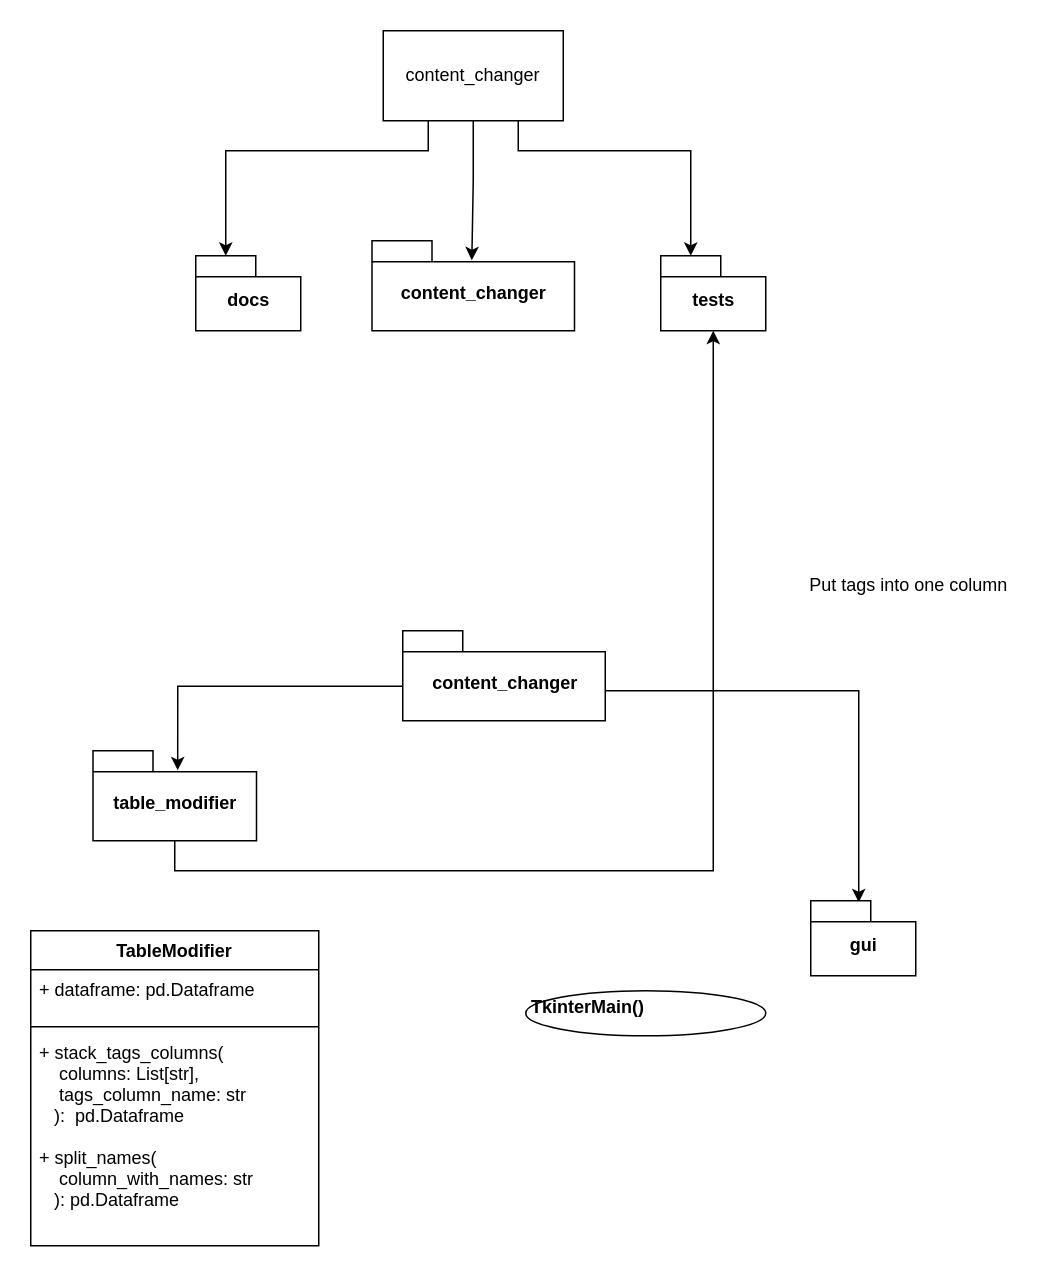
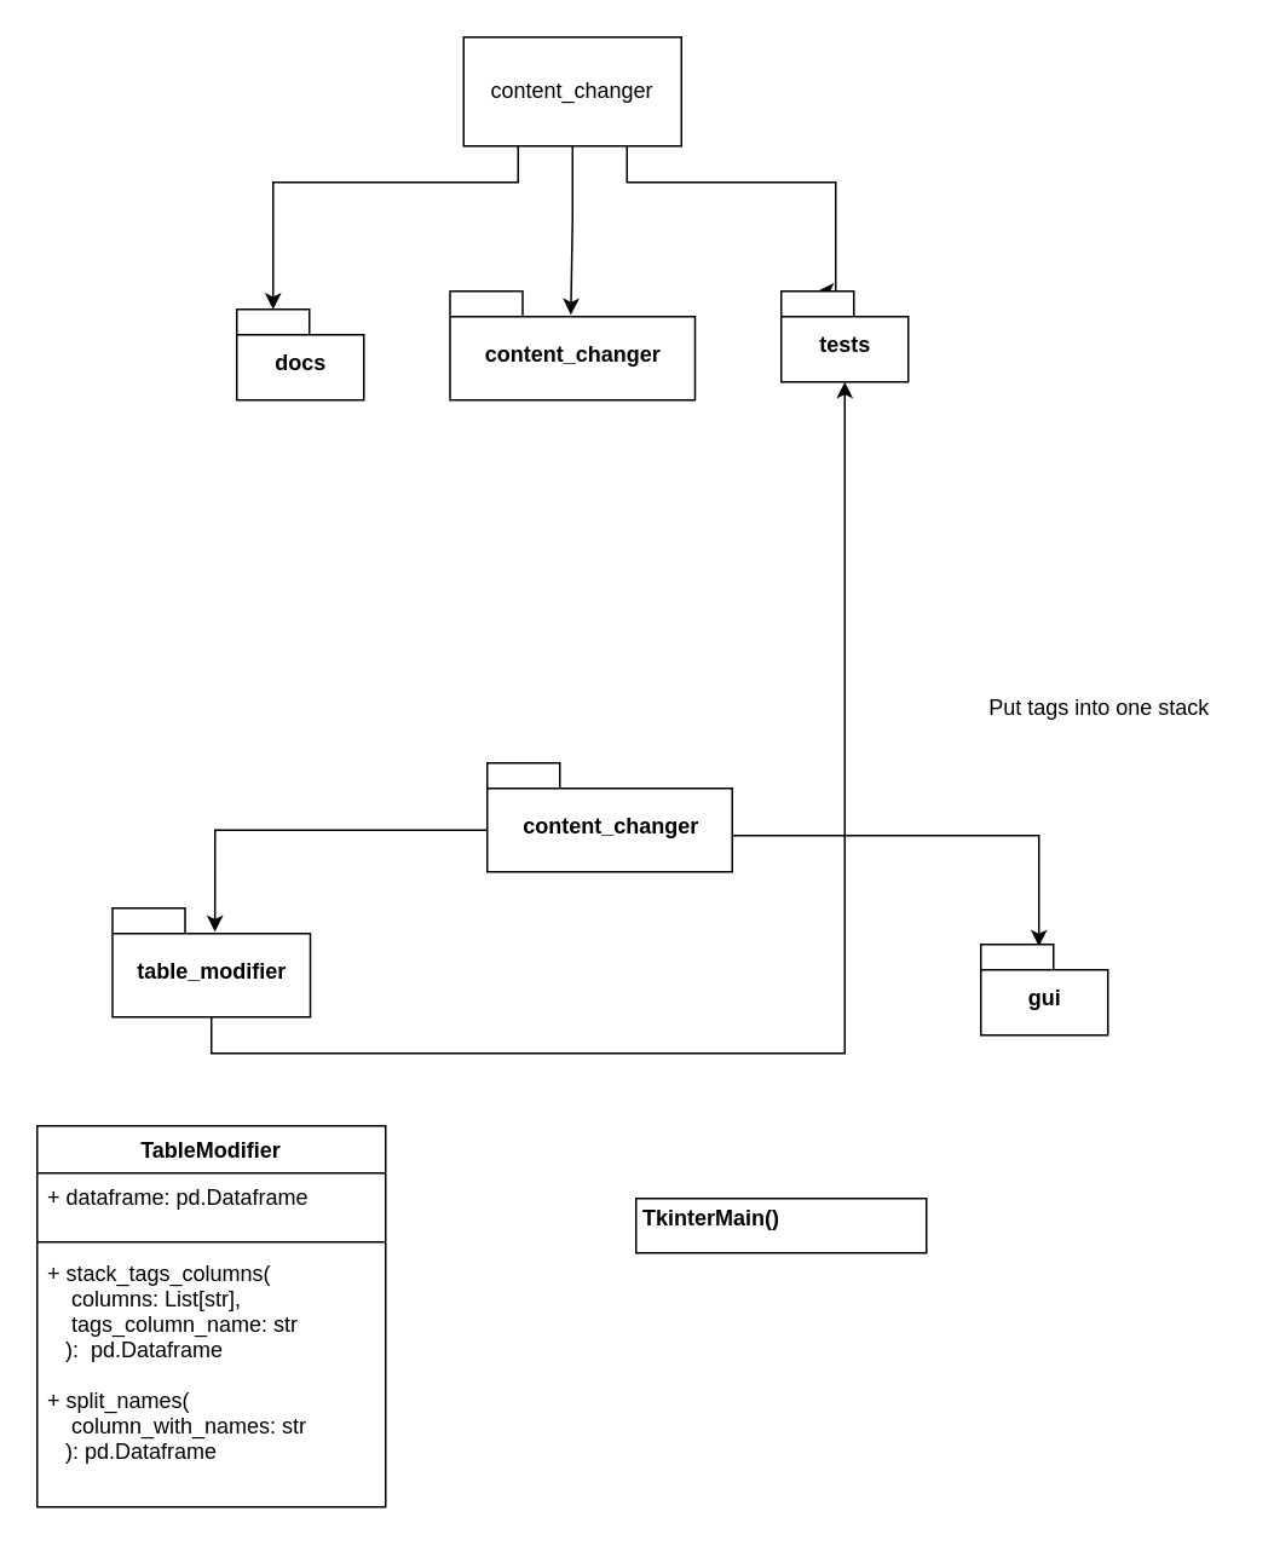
  <mxCell id="0" />
  <mxCell id="1" parent="0" />
  <mxCell id="2" value="content_changer" style="shape=folder;fontStyle=1;spacingTop=10;tabWidth=40;tabHeight=14;tabPosition=left;html=1;" parent="1" vertex="1"><mxGeometry x="247.5" y="160" width="135" height="60" as="geometry" /></mxCell>
  <mxCell id="3" style="edgeStyle=orthogonalEdgeStyle;rounded=0;orthogonalLoop=1;jettySize=auto;html=1;exitX=0.25;exitY=1;exitDx=0;exitDy=0;entryX=0;entryY=0;entryDx=20;entryDy=0;entryPerimeter=0;" parent="1" source="6" target="7" edge="1"><mxGeometry relative="1" as="geometry"><Array as="points"><mxPoint x="285" y="100" /><mxPoint x="150" y="100" /></Array></mxGeometry></mxCell>
  <mxCell id="4" style="edgeStyle=orthogonalEdgeStyle;rounded=0;orthogonalLoop=1;jettySize=auto;html=1;exitX=0.5;exitY=1;exitDx=0;exitDy=0;entryX=0.493;entryY=0.217;entryDx=0;entryDy=0;entryPerimeter=0;" parent="1" source="6" target="2" edge="1"><mxGeometry relative="1" as="geometry" /></mxCell>
  <mxCell id="5" style="edgeStyle=orthogonalEdgeStyle;rounded=0;orthogonalLoop=1;jettySize=auto;html=1;exitX=0.75;exitY=1;exitDx=0;exitDy=0;entryX=0;entryY=0;entryDx=20;entryDy=0;entryPerimeter=0;" parent="1" source="6" target="8" edge="1"><mxGeometry relative="1" as="geometry"><Array as="points"><mxPoint x="345" y="100" /><mxPoint x="460" y="100" /></Array></mxGeometry></mxCell>
  <mxCell id="6" value="content_changer" style="rounded=0;whiteSpace=wrap;html=1;" parent="1" vertex="1"><mxGeometry x="255" y="20" width="120" height="60" as="geometry" /></mxCell>
  <mxCell id="7" value="docs" style="shape=folder;fontStyle=1;spacingTop=10;tabWidth=40;tabHeight=14;tabPosition=left;html=1;" parent="1" vertex="1"><mxGeometry x="130" y="170" width="70" height="50" as="geometry" /></mxCell>
- <mxCell id="8" value="tests" style="shape=folder;fontStyle=1;spacingTop=10;tabWidth=40;tabHeight=14;tabPosition=left;html=1;" parent="1" vertex="1"><mxGeometry x="440" y="170" width="70" height="50" as="geometry" /></mxCell>
+ <mxCell id="8" value="tests" style="shape=folder;fontStyle=1;spacingTop=10;tabWidth=40;tabHeight=14;tabPosition=left;html=1;" parent="1" vertex="1"><mxGeometry x="430" y="160" width="70" height="50" as="geometry" /></mxCell>
  <mxCell id="9" style="edgeStyle=orthogonalEdgeStyle;rounded=0;orthogonalLoop=1;jettySize=auto;html=1;exitX=0;exitY=0;exitDx=0;exitDy=37;exitPerimeter=0;entryX=0.518;entryY=0.217;entryDx=0;entryDy=0;entryPerimeter=0;" parent="1" source="11" target="18" edge="1"><mxGeometry relative="1" as="geometry" /></mxCell>
  <mxCell id="10" style="edgeStyle=orthogonalEdgeStyle;rounded=0;orthogonalLoop=1;jettySize=auto;html=1;exitX=0;exitY=0;exitDx=135;exitDy=37;exitPerimeter=0;entryX=0.457;entryY=0.02;entryDx=0;entryDy=0;entryPerimeter=0;" parent="1" source="11" target="19" edge="1"><mxGeometry relative="1" as="geometry"><Array as="points"><mxPoint x="403" y="460" /><mxPoint x="572" y="460" /></Array></mxGeometry></mxCell>
  <mxCell id="11" value="content_changer" style="shape=folder;fontStyle=1;spacingTop=10;tabWidth=40;tabHeight=14;tabPosition=left;html=1;" parent="1" vertex="1"><mxGeometry x="268" y="420" width="135" height="60" as="geometry" /></mxCell>
- <mxCell id="12" value="Put tags into one column&lt;br&gt;" style="text;html=1;align=center;verticalAlign=middle;resizable=0;points=[];autosize=1;strokeColor=none;fillColor=none;" parent="1" vertex="1"><mxGeometry x="530" y="380" width="150" height="20" as="geometry" /></mxCell>
+ <mxCell id="12" value="Put tags into one stack&lt;br&gt;" style="text;html=1;align=center;verticalAlign=middle;resizable=0;points=[];autosize=1;strokeColor=none;fillColor=none;" parent="1" vertex="1"><mxGeometry x="530" y="380" width="150" height="20" as="geometry" /></mxCell>
  <mxCell id="13" value="TableModifier" style="swimlane;fontStyle=1;align=center;verticalAlign=top;childLayout=stackLayout;horizontal=1;startSize=26;horizontalStack=0;resizeParent=1;resizeParentMax=0;resizeLast=0;collapsible=1;marginBottom=0;" parent="1" vertex="1"><mxGeometry x="20" y="620" width="192" height="210" as="geometry" /></mxCell>
  <mxCell id="14" value="+ dataframe: pd.Dataframe" style="text;strokeColor=none;fillColor=none;align=left;verticalAlign=top;spacingLeft=4;spacingRight=4;overflow=hidden;rotatable=0;points=[[0,0.5],[1,0.5]];portConstraint=eastwest;" parent="13" vertex="1"><mxGeometry y="26" width="192" height="34" as="geometry" /></mxCell>
  <mxCell id="15" value="" style="line;strokeWidth=1;fillColor=none;align=left;verticalAlign=middle;spacingTop=-1;spacingLeft=3;spacingRight=3;rotatable=0;labelPosition=right;points=[];portConstraint=eastwest;" parent="13" vertex="1"><mxGeometry y="60" width="192" height="8" as="geometry" /></mxCell>
  <mxCell id="16" value="+ stack_tags_columns(&#10;    columns: List[str],&#10;    tags_column_name: str&#10;   ):  pd.Dataframe&#10;&#10;+ split_names(&#10;    column_with_names: str&#10;   ): pd.Dataframe" style="text;strokeColor=none;fillColor=none;align=left;verticalAlign=top;spacingLeft=4;spacingRight=4;overflow=hidden;rotatable=0;points=[[0,0.5],[1,0.5]];portConstraint=eastwest;" parent="13" vertex="1"><mxGeometry y="68" width="192" height="142" as="geometry" /></mxCell>
  <mxCell id="17" style="edgeStyle=orthogonalEdgeStyle;rounded=0;orthogonalLoop=1;jettySize=auto;html=1;exitX=0.5;exitY=1;exitDx=0;exitDy=0;exitPerimeter=0;" parent="1" source="18" target="8" edge="1"><mxGeometry relative="1" as="geometry" /></mxCell>
  <mxCell id="18" value="table_modifier" style="shape=folder;fontStyle=1;spacingTop=10;tabWidth=40;tabHeight=14;tabPosition=left;html=1;" parent="1" vertex="1"><mxGeometry x="61.5" y="500" width="109" height="60" as="geometry" /></mxCell>
- <mxCell id="19" value="gui&lt;br&gt;" style="shape=folder;fontStyle=1;spacingTop=10;tabWidth=40;tabHeight=14;tabPosition=left;html=1;" parent="1" vertex="1"><mxGeometry x="540" y="600" width="70" height="50" as="geometry" /></mxCell>
- <mxCell id="20" value="&lt;p style=&quot;margin: 0px ; margin-top: 4px ; text-align: center&quot;&gt;&lt;/p&gt;&lt;p style=&quot;margin: 0px ; margin-left: 4px&quot;&gt;&lt;b&gt;TkinterMain()&lt;/b&gt;&lt;/p&gt;" style="ellipse;verticalAlign=top;align=left;overflow=fill;fontSize=12;fontFamily=Helvetica;html=1;" vertex="1" parent="1"><mxGeometry x="350" y="660" width="160" height="30" as="geometry" /></mxCell>
+ <mxCell id="19" value="gui&lt;br&gt;" style="shape=folder;fontStyle=1;spacingTop=10;tabWidth=40;tabHeight=14;tabPosition=left;html=1;" parent="1" vertex="1"><mxGeometry x="540" y="520" width="70" height="50" as="geometry" /></mxCell>
+ <mxCell id="20" value="&lt;p style=&quot;margin: 0px ; margin-top: 4px ; text-align: center&quot;&gt;&lt;/p&gt;&lt;p style=&quot;margin: 0px ; margin-left: 4px&quot;&gt;&lt;b&gt;TkinterMain()&lt;/b&gt;&lt;/p&gt;" style="verticalAlign=top;align=left;overflow=fill;fontSize=12;fontFamily=Helvetica;html=1;" vertex="1" parent="1"><mxGeometry x="350" y="660" width="160" height="30" as="geometry" /></mxCell>
